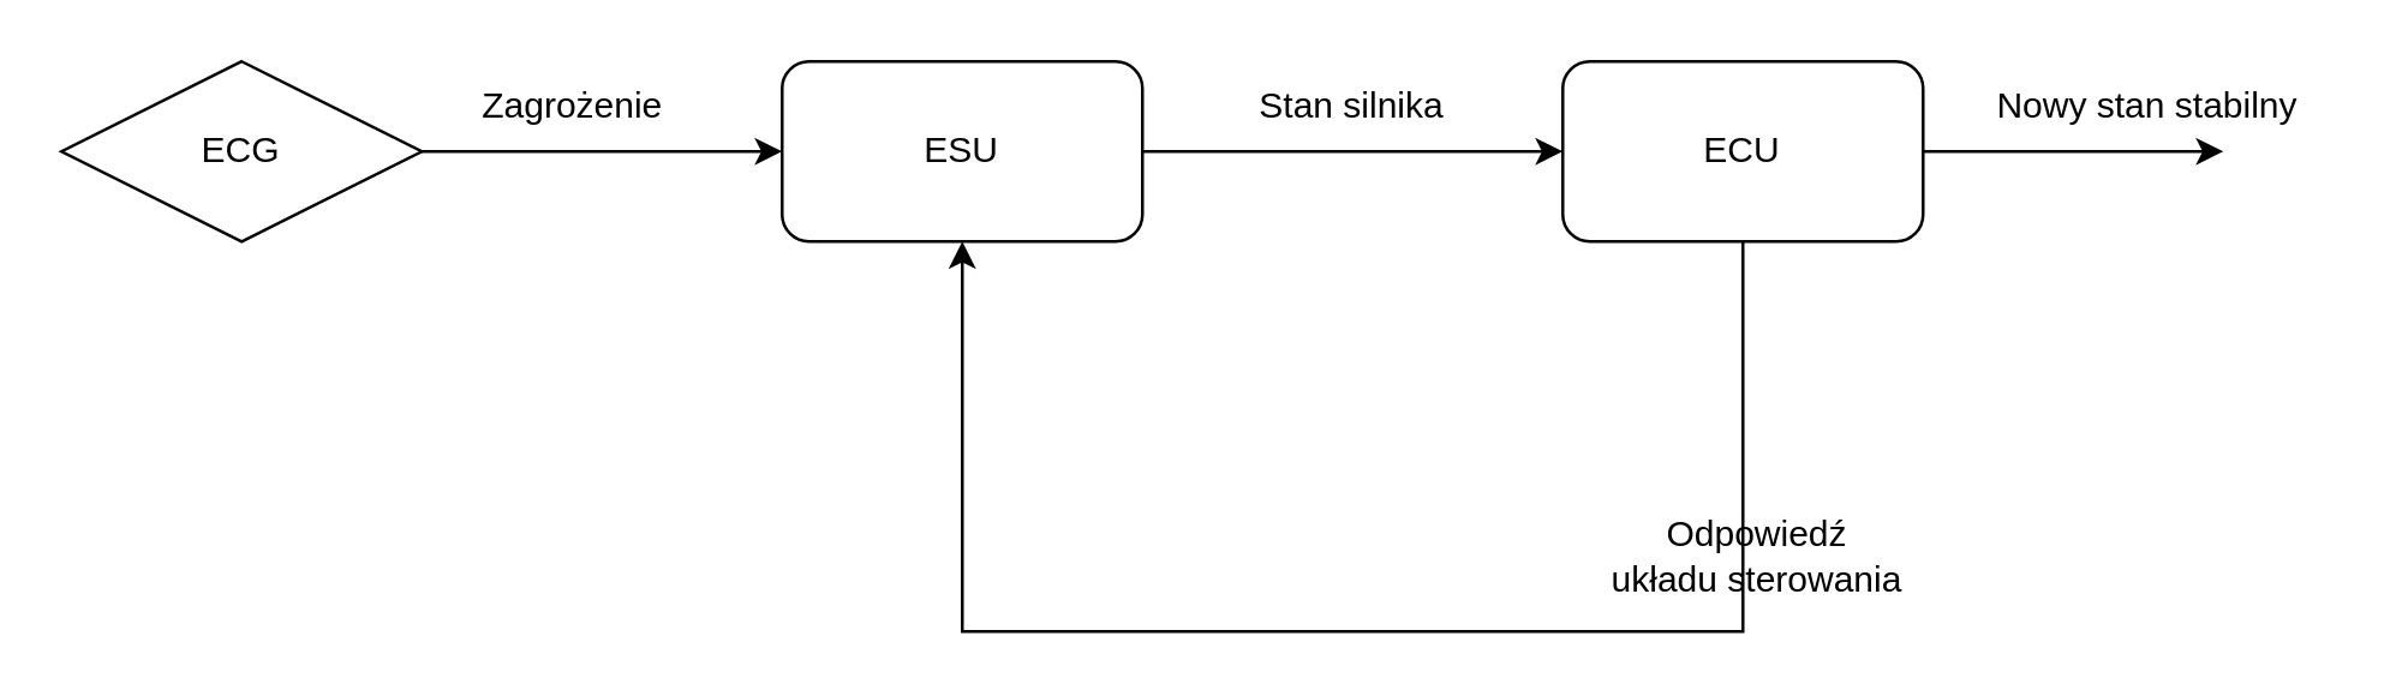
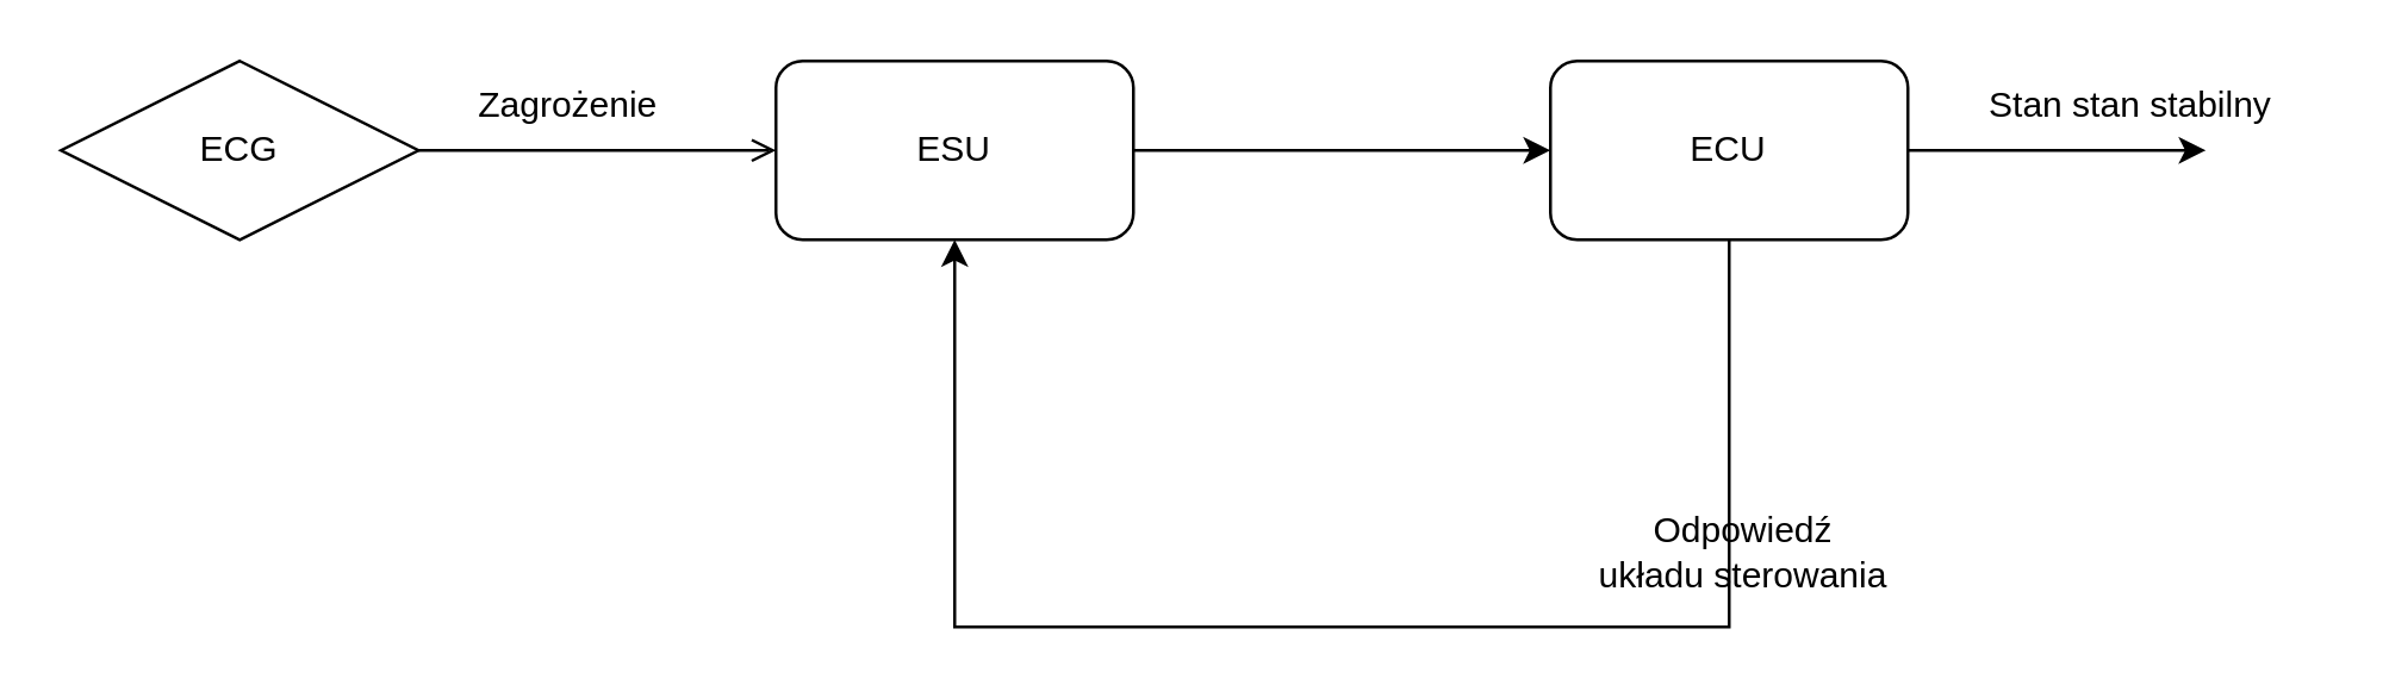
  <mxCell id="0" />
  <mxCell id="1" parent="0" />
- <mxCell id="2" value="" style="edgeStyle=orthogonalEdgeStyle;rounded=0;orthogonalLoop=1;jettySize=auto;html=1;" edge="1" parent="1" source="3" target="5"><mxGeometry relative="1" as="geometry" /></mxCell>
+ <mxCell id="2" value="" style="edgeStyle=orthogonalEdgeStyle;rounded=0;orthogonalLoop=1;jettySize=auto;html=1;endArrow=open;" edge="1" parent="1" source="3" target="5"><mxGeometry relative="1" as="geometry" /></mxCell>
  <mxCell id="3" value="ECG" style="rhombus;whiteSpace=wrap;html=1;" vertex="1" parent="1"><mxGeometry x="20" y="20" width="120" height="60" as="geometry" /></mxCell>
  <mxCell id="4" value="" style="edgeStyle=orthogonalEdgeStyle;rounded=0;orthogonalLoop=1;jettySize=auto;html=1;" edge="1" parent="1" source="5" target="7"><mxGeometry relative="1" as="geometry" /></mxCell>
  <mxCell id="5" value="ESU" style="rounded=1;whiteSpace=wrap;html=1;" vertex="1" parent="1"><mxGeometry x="260" y="20" width="120" height="60" as="geometry" /></mxCell>
  <mxCell id="6" style="edgeStyle=orthogonalEdgeStyle;rounded=0;orthogonalLoop=1;jettySize=auto;html=1;entryX=0.5;entryY=1;entryDx=0;entryDy=0;" edge="1" parent="1" source="7" target="5"><mxGeometry relative="1" as="geometry"><mxPoint x="330" y="210" as="targetPoint" /><Array as="points"><mxPoint x="580" y="210" /><mxPoint x="320" y="210" /></Array></mxGeometry></mxCell>
  <mxCell id="7" value="ECU" style="rounded=1;whiteSpace=wrap;html=1;" vertex="1" parent="1"><mxGeometry x="520" y="20" width="120" height="60" as="geometry" /></mxCell>
  <mxCell id="8" value="Zagrożenie" style="text;html=1;align=center;verticalAlign=middle;resizable=0;points=[];autosize=1;strokeColor=none;fillColor=none;" vertex="1" parent="1"><mxGeometry x="150" y="20" width="80" height="30" as="geometry" /></mxCell>
- <mxCell id="9" value="Stan silnika" style="text;html=1;strokeColor=none;fillColor=none;align=center;verticalAlign=middle;whiteSpace=wrap;rounded=0;" vertex="1" parent="1"><mxGeometry x="410" y="20" width="80" height="30" as="geometry" /></mxCell>
  <mxCell id="10" value="Odpowiedź układu sterowania" style="text;html=1;strokeColor=none;fillColor=none;align=center;verticalAlign=middle;whiteSpace=wrap;rounded=0;" vertex="1" parent="1"><mxGeometry x="535" y="170" width="100" height="30" as="geometry" /></mxCell>
  <mxCell id="11" value="" style="endArrow=classic;html=1;rounded=0;exitX=1;exitY=0.5;exitDx=0;exitDy=0;" edge="1" parent="1" source="7"><mxGeometry width="50" height="50" relative="1" as="geometry"><mxPoint x="690" y="-30" as="sourcePoint" /><mxPoint x="740" y="50" as="targetPoint" /></mxGeometry></mxCell>
- <mxCell id="12" value="Nowy stan stabilny" style="text;html=1;strokeColor=none;fillColor=none;align=center;verticalAlign=middle;whiteSpace=wrap;rounded=0;" vertex="1" parent="1"><mxGeometry x="650" y="20" width="130" height="30" as="geometry" /></mxCell>
+ <mxCell id="12" value="Stan stan stabilny" style="text;html=1;strokeColor=none;fillColor=none;align=center;verticalAlign=middle;whiteSpace=wrap;rounded=0;" vertex="1" parent="1"><mxGeometry x="650" y="20" width="130" height="30" as="geometry" /></mxCell>
